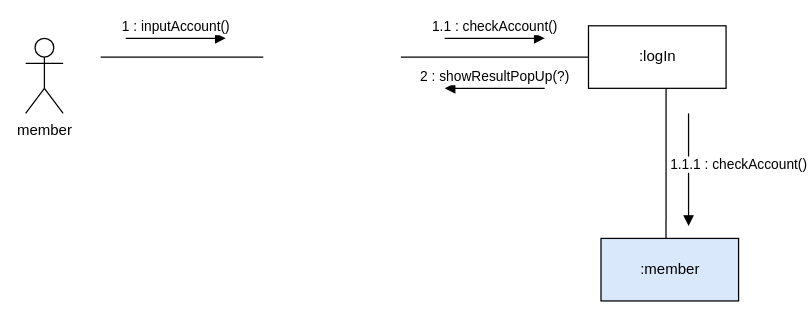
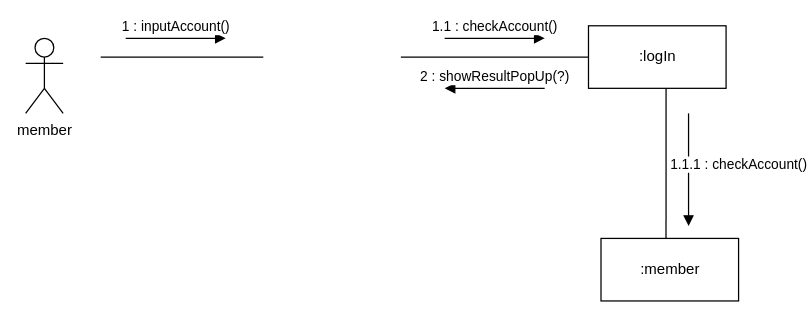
  <mxCell id="0" />
  <mxCell id="1" parent="0" />
  <mxCell id="2" value="member" style="shape=umlActor;verticalLabelPosition=bottom;verticalAlign=top;html=1;outlineConnect=0;" parent="1" vertex="1"><mxGeometry x="20" y="30" width="30" height="60" as="geometry" /></mxCell>
  <mxCell id="3" value=":logIn" style="html=1;" parent="1" vertex="1"><mxGeometry x="470" y="20" width="110" height="50" as="geometry" /></mxCell>
- <mxCell id="4" value=":member" style="html=1;fillColor=#dae8fc;" parent="1" vertex="1"><mxGeometry x="480" y="190" width="110" height="50" as="geometry" /></mxCell>
+ <mxCell id="4" value=":member" style="html=1;" parent="1" vertex="1"><mxGeometry x="480" y="190" width="110" height="50" as="geometry" /></mxCell>
  <mxCell id="5" value="" style="line;strokeWidth=1;fillColor=none;align=left;verticalAlign=middle;spacingTop=-1;spacingLeft=3;spacingRight=3;rotatable=0;labelPosition=right;points=[];portConstraint=eastwest;" parent="1" vertex="1"><mxGeometry x="80" y="41" width="130" height="8" as="geometry" /></mxCell>
  <mxCell id="6" value="" style="line;strokeWidth=1;fillColor=none;align=left;verticalAlign=middle;spacingTop=-1;spacingLeft=3;spacingRight=3;rotatable=0;labelPosition=right;points=[];portConstraint=eastwest;" parent="1" vertex="1"><mxGeometry x="320" y="41" width="150" height="8" as="geometry" /></mxCell>
  <mxCell id="7" value="" style="endArrow=none;html=1;rounded=0;entryX=0.564;entryY=1;entryDx=0;entryDy=0;entryPerimeter=0;" parent="1" target="3" edge="1"><mxGeometry width="50" height="50" relative="1" as="geometry"><mxPoint x="532" y="190" as="sourcePoint" /><mxPoint x="524.5" y="70" as="targetPoint" /></mxGeometry></mxCell>
  <mxCell id="8" value="1 : inputAccount()" style="html=1;verticalAlign=bottom;endArrow=block;rounded=0;" parent="1" edge="1"><mxGeometry width="80" relative="1" as="geometry"><mxPoint x="100" y="30" as="sourcePoint" /><mxPoint x="180" y="30" as="targetPoint" /></mxGeometry></mxCell>
  <mxCell id="9" value="1.1 : checkAccount()" style="html=1;verticalAlign=bottom;endArrow=block;rounded=0;" parent="1" edge="1"><mxGeometry width="80" relative="1" as="geometry"><mxPoint x="355" y="30" as="sourcePoint" /><mxPoint x="435" y="30" as="targetPoint" /></mxGeometry></mxCell>
  <mxCell id="10" value="1.1.1 : checkAccount()" style="html=1;verticalAlign=bottom;endArrow=block;rounded=0;" parent="1" edge="1"><mxGeometry x="0.111" y="40" width="80" relative="1" as="geometry"><mxPoint x="550" y="90" as="sourcePoint" /><mxPoint x="550" y="180" as="targetPoint" /><mxPoint as="offset" /></mxGeometry></mxCell>
  <mxCell id="11" value="2 : showResultPopUp(?)" style="html=1;verticalAlign=bottom;endArrow=block;rounded=0;" edge="1" parent="1"><mxGeometry width="80" relative="1" as="geometry"><mxPoint x="435" y="70" as="sourcePoint" /><mxPoint x="355" y="70" as="targetPoint" /></mxGeometry></mxCell>
